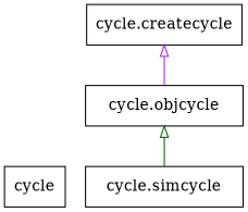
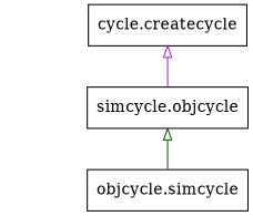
  digraph {
    rankdir=BT
    node [shape=box]
    edge [arrowhead=onormal arrowtail=none]
-   n1 [label=cycle]
    n2 [label="cycle.createcycle"]
-   n3 [label="cycle.objcycle"]
-   n4 [label="cycle.simcycle"]
+   n3 [label="simcycle.objcycle"]
+   n4 [label="objcycle.simcycle"]
    n3 -> n2 [color=purple]
    n4 -> n3 [color=darkgreen]
  }
